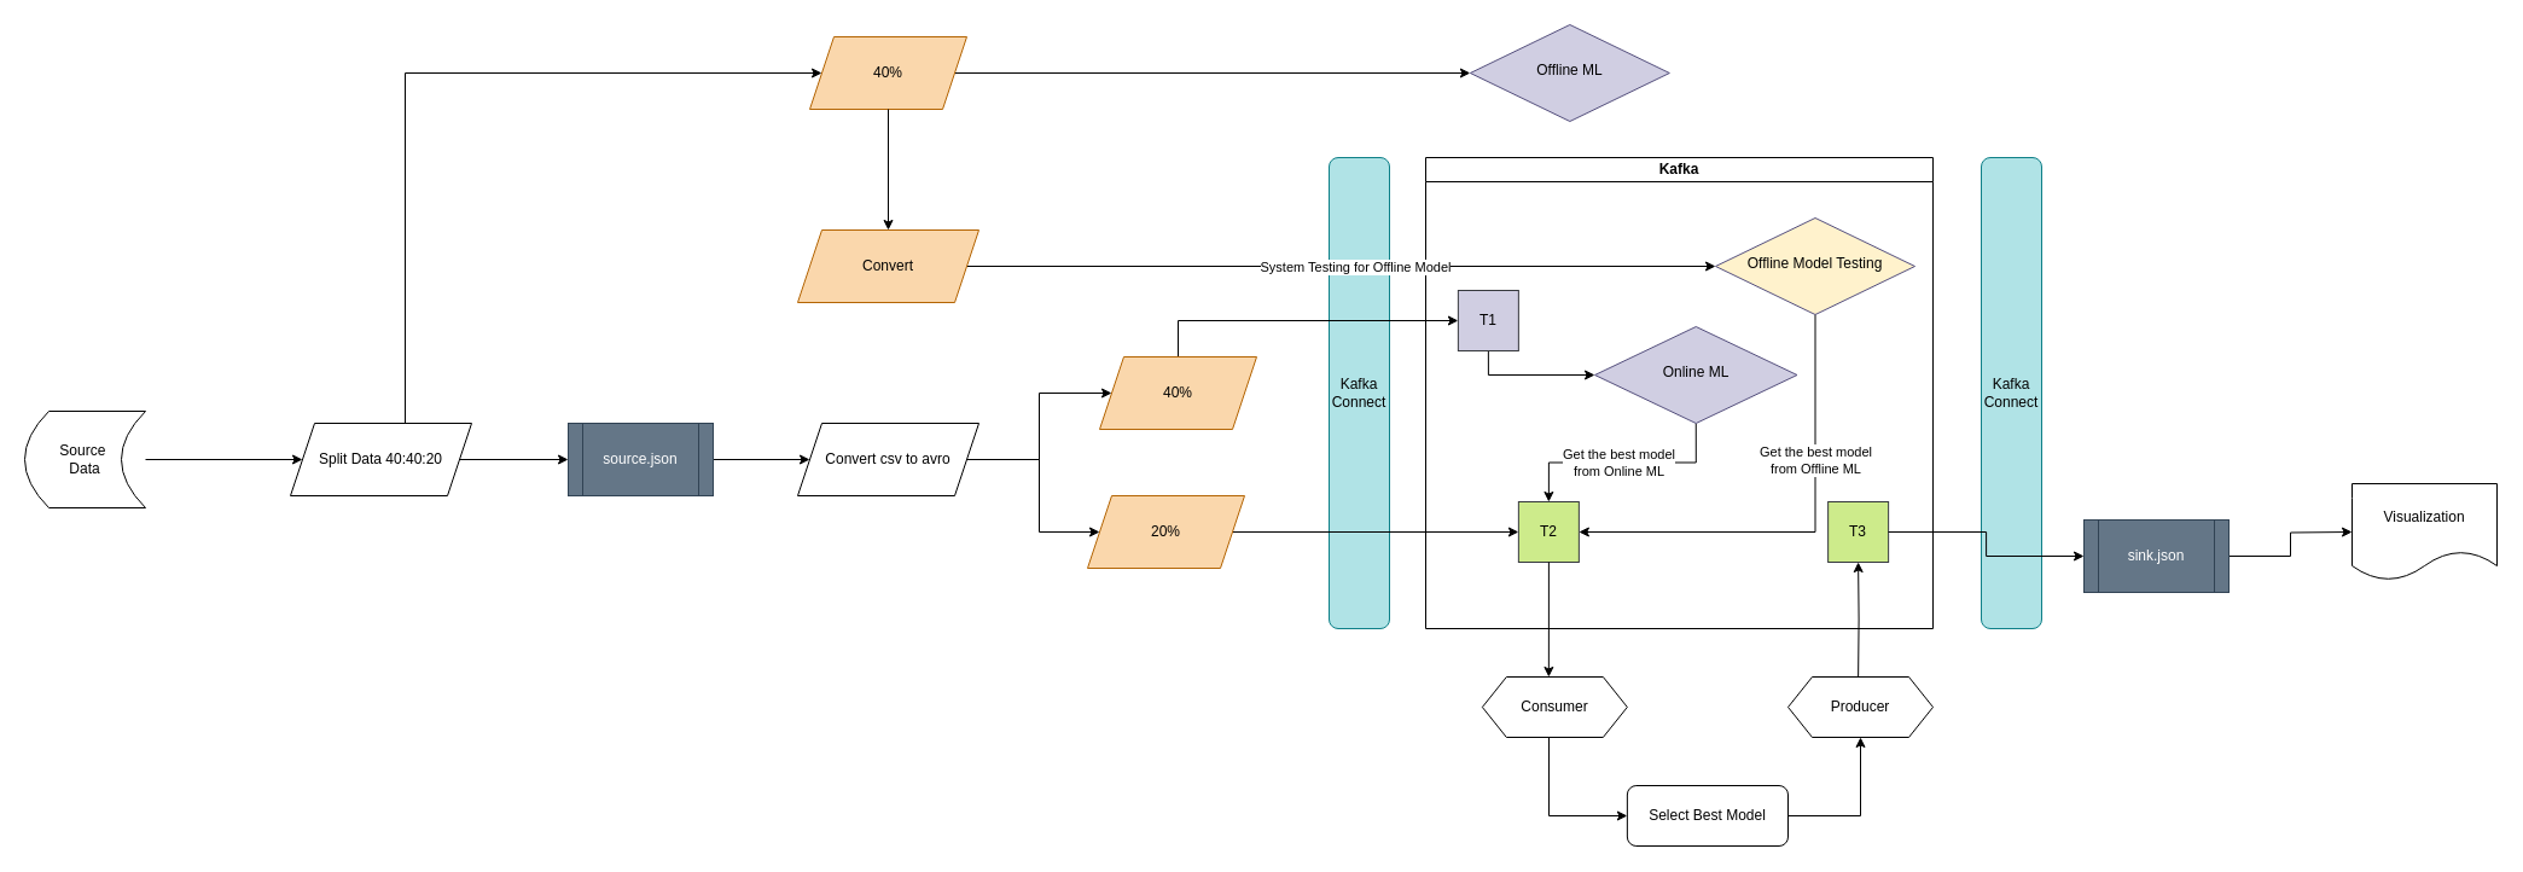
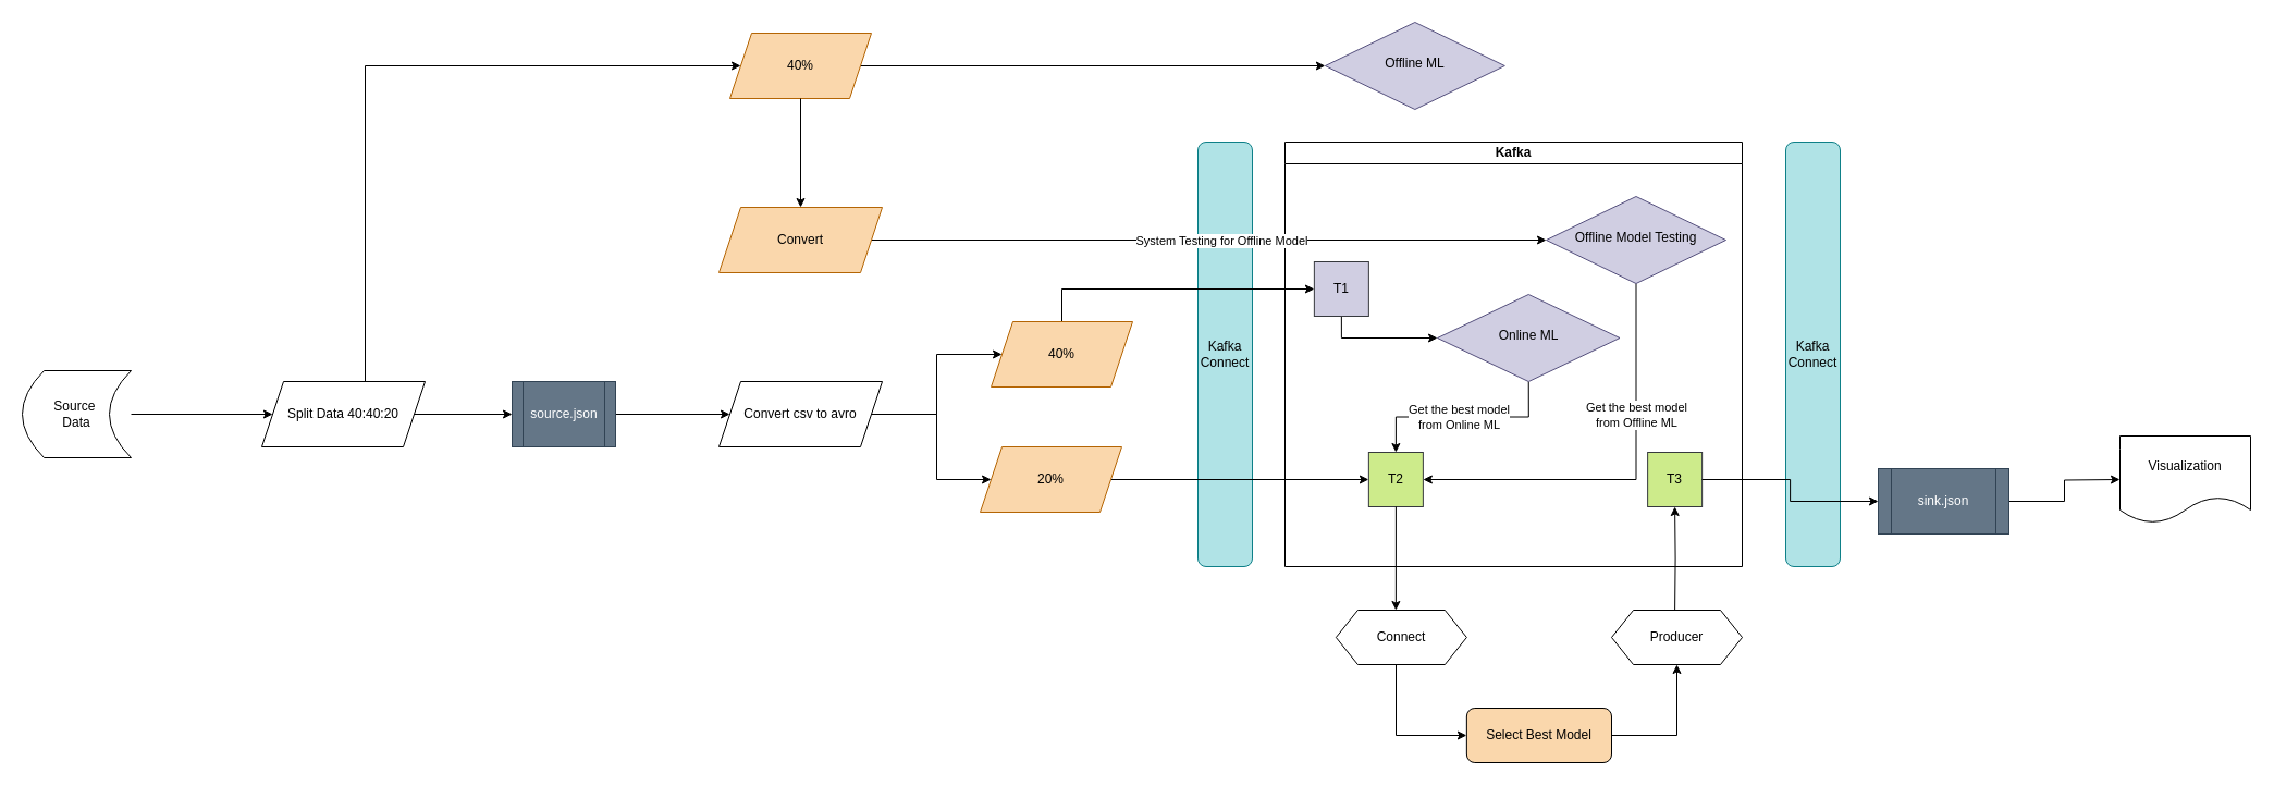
  <mxCell id="0" />
  <mxCell id="1" parent="0" />
  <mxCell id="2" value="Kafka" style="swimlane;whiteSpace=wrap;html=1;startSize=20;" vertex="1" parent="1"><mxGeometry x="1180" y="130" width="420" height="390" as="geometry"><mxRectangle x="200" y="130" width="140" height="30" as="alternateBounds" /></mxGeometry></mxCell>
  <mxCell id="3" value="T2" style="whiteSpace=wrap;html=1;aspect=fixed;fillColor=#cdeb8b;strokeColor=#36393d;" vertex="1" parent="2"><mxGeometry x="76.87" y="285" width="50" height="50" as="geometry" /></mxCell>
  <mxCell id="4" value="T3" style="whiteSpace=wrap;html=1;aspect=fixed;fillColor=#cdeb8b;strokeColor=#36393d;" vertex="1" parent="2"><mxGeometry x="333.12" y="285" width="50" height="50" as="geometry" /></mxCell>
  <mxCell id="5" style="edgeStyle=orthogonalEdgeStyle;rounded=0;orthogonalLoop=1;jettySize=auto;html=1;exitX=0.5;exitY=1;exitDx=0;exitDy=0;entryX=0.5;entryY=0;entryDx=0;entryDy=0;" edge="1" parent="2" source="7" target="3"><mxGeometry relative="1" as="geometry" /></mxCell>
  <mxCell id="6" value="Get the best model&lt;div&gt;from Online ML&lt;/div&gt;" style="edgeLabel;html=1;align=center;verticalAlign=middle;resizable=0;points=[];" vertex="1" connectable="0" parent="5"><mxGeometry x="0.041" relative="1" as="geometry"><mxPoint as="offset" /></mxGeometry></mxCell>
  <mxCell id="7" value="Online ML" style="rhombus;whiteSpace=wrap;html=1;shadow=0;fontFamily=Helvetica;fontSize=12;align=center;strokeWidth=1;spacing=6;spacingTop=-4;fillColor=#d0cee2;strokeColor=#56517e;" parent="2" vertex="1"><mxGeometry x="140" y="140" width="167.5" height="80" as="geometry" /></mxCell>
  <mxCell id="8" style="edgeStyle=orthogonalEdgeStyle;rounded=0;orthogonalLoop=1;jettySize=auto;html=1;exitX=0.5;exitY=1;exitDx=0;exitDy=0;entryX=1;entryY=0.5;entryDx=0;entryDy=0;" edge="1" parent="2" source="10" target="3"><mxGeometry relative="1" as="geometry" /></mxCell>
  <mxCell id="9" value="Get the best model&lt;div&gt;from Offline ML&lt;/div&gt;" style="edgeLabel;html=1;align=center;verticalAlign=middle;resizable=0;points=[];" vertex="1" connectable="0" parent="8"><mxGeometry x="-0.418" y="-1" relative="1" as="geometry"><mxPoint x="1" y="11" as="offset" /></mxGeometry></mxCell>
- <mxCell id="10" value="Offline Model Testing" style="rhombus;whiteSpace=wrap;html=1;shadow=0;fontFamily=Helvetica;fontSize=12;align=center;strokeWidth=1;spacing=6;spacingTop=-4;fillColor=#fff2cc;strokeColor=#56517e;" vertex="1" parent="2"><mxGeometry x="240" y="50" width="165" height="80" as="geometry" /></mxCell>
+ <mxCell id="10" value="Offline Model Testing" style="rhombus;whiteSpace=wrap;html=1;shadow=0;fontFamily=Helvetica;fontSize=12;align=center;strokeWidth=1;spacing=6;spacingTop=-4;fillColor=#d0cee2;strokeColor=#56517e;" vertex="1" parent="2"><mxGeometry x="240" y="50" width="165" height="80" as="geometry" /></mxCell>
  <mxCell id="11" style="edgeStyle=orthogonalEdgeStyle;rounded=0;orthogonalLoop=1;jettySize=auto;html=1;exitX=0.5;exitY=1;exitDx=0;exitDy=0;" edge="1" parent="2" source="12" target="7"><mxGeometry relative="1" as="geometry" /></mxCell>
  <mxCell id="12" value="T1" style="whiteSpace=wrap;html=1;aspect=fixed;fillColor=#d0cee2;strokeColor=#36393d;" vertex="1" parent="2"><mxGeometry x="26.87" y="110" width="50" height="50" as="geometry" /></mxCell>
  <mxCell id="13" value="Kafka Connect" style="rounded=1;whiteSpace=wrap;html=1;fontSize=12;glass=0;strokeWidth=1;shadow=0;direction=south;fillColor=#b0e3e6;strokeColor=#0e8088;" vertex="1" parent="1"><mxGeometry x="1640" y="130" width="50" height="390" as="geometry" /></mxCell>
  <mxCell id="14" style="edgeStyle=orthogonalEdgeStyle;rounded=0;orthogonalLoop=1;jettySize=auto;html=1;exitX=1;exitY=0.5;exitDx=0;exitDy=0;exitPerimeter=0;entryX=0;entryY=0.5;entryDx=0;entryDy=0;" edge="1" parent="1"><mxGeometry relative="1" as="geometry"><mxPoint x="1560" y="100" as="sourcePoint" /></mxGeometry></mxCell>
  <mxCell id="15" style="edgeStyle=orthogonalEdgeStyle;rounded=0;orthogonalLoop=1;jettySize=auto;html=1;entryX=0;entryY=0.5;entryDx=0;entryDy=0;" edge="1" parent="1" source="16" target="23"><mxGeometry relative="1" as="geometry" /></mxCell>
  <mxCell id="16" value="Source&amp;nbsp;&lt;div&gt;Data&lt;/div&gt;" style="shape=dataStorage;whiteSpace=wrap;html=1;fixedSize=1;" vertex="1" parent="1"><mxGeometry x="20" y="340" width="100" height="80" as="geometry" /></mxCell>
  <mxCell id="17" style="edgeStyle=orthogonalEdgeStyle;rounded=0;orthogonalLoop=1;jettySize=auto;html=1;exitX=1;exitY=0.5;exitDx=0;exitDy=0;entryX=0;entryY=0.5;entryDx=0;entryDy=0;" edge="1" parent="1" source="19" target="28"><mxGeometry relative="1" as="geometry" /></mxCell>
  <mxCell id="18" style="edgeStyle=orthogonalEdgeStyle;rounded=0;orthogonalLoop=1;jettySize=auto;html=1;exitX=1;exitY=0.5;exitDx=0;exitDy=0;entryX=0;entryY=0.5;entryDx=0;entryDy=0;" edge="1" parent="1" source="19" target="30"><mxGeometry relative="1" as="geometry"><Array as="points"><mxPoint x="860" y="380" /><mxPoint x="860" y="440" /></Array></mxGeometry></mxCell>
  <mxCell id="19" value="Convert csv to avro" style="shape=parallelogram;perimeter=parallelogramPerimeter;whiteSpace=wrap;html=1;fixedSize=1;" vertex="1" parent="1"><mxGeometry x="660" y="350" width="150" height="60" as="geometry" /></mxCell>
  <mxCell id="20" value="Kafka Connect" style="rounded=1;whiteSpace=wrap;html=1;fontSize=12;glass=0;strokeWidth=1;shadow=0;direction=south;fillColor=#b0e3e6;strokeColor=#0e8088;" vertex="1" parent="1"><mxGeometry x="1100" y="130" width="50" height="390" as="geometry" /></mxCell>
  <mxCell id="21" style="edgeStyle=orthogonalEdgeStyle;rounded=0;orthogonalLoop=1;jettySize=auto;html=1;exitX=0.5;exitY=0;exitDx=0;exitDy=0;entryX=0;entryY=0.5;entryDx=0;entryDy=0;" edge="1" parent="1" source="23" target="25"><mxGeometry relative="1" as="geometry"><Array as="points"><mxPoint x="335" y="60" /></Array></mxGeometry></mxCell>
  <mxCell id="22" value="" style="edgeStyle=orthogonalEdgeStyle;rounded=0;orthogonalLoop=1;jettySize=auto;html=1;" edge="1" parent="1" source="40" target="19"><mxGeometry relative="1" as="geometry" /></mxCell>
  <mxCell id="23" value="Split Data 40:40:20" style="shape=parallelogram;perimeter=parallelogramPerimeter;whiteSpace=wrap;html=1;fixedSize=1;" vertex="1" parent="1"><mxGeometry x="240" y="350" width="150" height="60" as="geometry" /></mxCell>
  <mxCell id="24" style="edgeStyle=orthogonalEdgeStyle;rounded=0;orthogonalLoop=1;jettySize=auto;html=1;exitX=1;exitY=0.5;exitDx=0;exitDy=0;entryX=0;entryY=0.5;entryDx=0;entryDy=0;" edge="1" parent="1" source="25" target="26"><mxGeometry relative="1" as="geometry" /></mxCell>
  <mxCell id="25" value="40%" style="shape=parallelogram;perimeter=parallelogramPerimeter;whiteSpace=wrap;html=1;fixedSize=1;fillColor=#fad7ac;strokeColor=#b46504;" vertex="1" parent="1"><mxGeometry x="670" y="30" width="130" height="60" as="geometry" /></mxCell>
  <mxCell id="26" value="Offline ML" style="rhombus;whiteSpace=wrap;html=1;shadow=0;fontFamily=Helvetica;fontSize=12;align=center;strokeWidth=1;spacing=6;spacingTop=-4;fillColor=#d0cee2;strokeColor=#56517e;" vertex="1" parent="1"><mxGeometry x="1216.87" y="20" width="165" height="80" as="geometry" /></mxCell>
  <mxCell id="27" style="edgeStyle=orthogonalEdgeStyle;rounded=0;orthogonalLoop=1;jettySize=auto;html=1;exitX=0.5;exitY=0;exitDx=0;exitDy=0;entryX=0;entryY=0.5;entryDx=0;entryDy=0;" edge="1" parent="1" source="28" target="12"><mxGeometry relative="1" as="geometry" /></mxCell>
  <mxCell id="28" value="40%" style="shape=parallelogram;perimeter=parallelogramPerimeter;whiteSpace=wrap;html=1;fixedSize=1;fillColor=#fad7ac;strokeColor=#b46504;" vertex="1" parent="1"><mxGeometry x="910" y="295" width="130" height="60" as="geometry" /></mxCell>
  <mxCell id="29" style="edgeStyle=orthogonalEdgeStyle;rounded=0;orthogonalLoop=1;jettySize=auto;html=1;exitX=1;exitY=0.5;exitDx=0;exitDy=0;entryX=0;entryY=0.5;entryDx=0;entryDy=0;" edge="1" parent="1" source="30" target="3"><mxGeometry relative="1" as="geometry" /></mxCell>
  <mxCell id="30" value="20%" style="shape=parallelogram;perimeter=parallelogramPerimeter;whiteSpace=wrap;html=1;fixedSize=1;fillColor=#fad7ac;strokeColor=#b46504;" vertex="1" parent="1"><mxGeometry x="900" y="410" width="130" height="60" as="geometry" /></mxCell>
  <mxCell id="31" style="edgeStyle=orthogonalEdgeStyle;rounded=0;orthogonalLoop=1;jettySize=auto;html=1;exitX=0.5;exitY=0;exitDx=0;exitDy=0;entryX=0.5;entryY=1;entryDx=0;entryDy=0;" edge="1" parent="1" target="4"><mxGeometry relative="1" as="geometry"><mxPoint x="1538.12" y="560" as="sourcePoint" /></mxGeometry></mxCell>
- <mxCell id="32" value="Select Best Model" style="rounded=1;whiteSpace=wrap;html=1;fontSize=12;glass=0;strokeWidth=1;shadow=0;direction=south;" parent="1" vertex="1"><mxGeometry x="1346.87" y="650" width="133.13" height="50" as="geometry" /></mxCell>
+ <mxCell id="32" value="Select Best Model" style="rounded=1;whiteSpace=wrap;html=1;fontSize=12;glass=0;strokeWidth=1;shadow=0;direction=south;fillColor=#fad7ac;" parent="1" vertex="1"><mxGeometry x="1346.87" y="650" width="133.13" height="50" as="geometry" /></mxCell>
  <mxCell id="33" style="edgeStyle=orthogonalEdgeStyle;rounded=0;orthogonalLoop=1;jettySize=auto;html=1;exitX=0.5;exitY=1;exitDx=0;exitDy=0;entryX=0.5;entryY=1;entryDx=0;entryDy=0;" edge="1" parent="1" source="45" target="32"><mxGeometry relative="1" as="geometry"><mxPoint x="1281.87" y="620" as="sourcePoint" /><Array as="points"><mxPoint x="1282" y="610" /><mxPoint x="1282" y="675" /></Array></mxGeometry></mxCell>
  <mxCell id="34" style="edgeStyle=orthogonalEdgeStyle;rounded=0;orthogonalLoop=1;jettySize=auto;html=1;exitX=1;exitY=0.5;exitDx=0;exitDy=0;entryX=0;entryY=0.5;entryDx=0;entryDy=0;" edge="1" parent="1" source="38"><mxGeometry relative="1" as="geometry"><mxPoint x="1947" y="440" as="targetPoint" /></mxGeometry></mxCell>
  <mxCell id="35" value="" style="edgeStyle=orthogonalEdgeStyle;rounded=0;orthogonalLoop=1;jettySize=auto;html=1;exitX=0.5;exitY=0;exitDx=0;exitDy=0;entryX=0.5;entryY=1;entryDx=0;entryDy=0;" edge="1" parent="1" source="32" target="46"><mxGeometry relative="1" as="geometry"><mxPoint x="1451.87" y="675" as="sourcePoint" /><mxPoint x="1538.12" y="620" as="targetPoint" /></mxGeometry></mxCell>
  <mxCell id="36" value="" style="edgeStyle=orthogonalEdgeStyle;rounded=0;orthogonalLoop=1;jettySize=auto;html=1;" edge="1" parent="1" source="3"><mxGeometry relative="1" as="geometry"><mxPoint x="1281.87" y="560" as="targetPoint" /></mxGeometry></mxCell>
  <mxCell id="37" value="" style="edgeStyle=orthogonalEdgeStyle;rounded=0;orthogonalLoop=1;jettySize=auto;html=1;exitX=1;exitY=0.5;exitDx=0;exitDy=0;entryX=0;entryY=0.5;entryDx=0;entryDy=0;" edge="1" parent="1" source="4" target="38"><mxGeometry relative="1" as="geometry"><mxPoint x="1563" y="440" as="sourcePoint" /><mxPoint x="2100" y="440" as="targetPoint" /></mxGeometry></mxCell>
  <mxCell id="38" value="sink.json" style="shape=process;whiteSpace=wrap;html=1;backgroundOutline=1;fillColor=#647687;fontColor=#ffffff;strokeColor=#314354;" vertex="1" parent="1"><mxGeometry x="1725" y="430" width="120" height="60" as="geometry" /></mxCell>
  <mxCell id="39" value="" style="edgeStyle=orthogonalEdgeStyle;rounded=0;orthogonalLoop=1;jettySize=auto;html=1;" edge="1" parent="1" source="23" target="40"><mxGeometry relative="1" as="geometry"><mxPoint x="380" y="380" as="sourcePoint" /><mxPoint x="687" y="380" as="targetPoint" /></mxGeometry></mxCell>
- <mxCell id="40" value="source.json" style="shape=process;whiteSpace=wrap;html=1;backgroundOutline=1;fillColor=#647687;fontColor=#ffffff;strokeColor=#314354;" vertex="1" parent="1"><mxGeometry x="470" y="350" width="120" height="60" as="geometry" /></mxCell>
+ <mxCell id="40" value="source.json" style="shape=process;whiteSpace=wrap;html=1;backgroundOutline=1;fillColor=#647687;fontColor=#ffffff;strokeColor=#314354;" vertex="1" parent="1"><mxGeometry x="470" y="350" width="95" height="60" as="geometry" /></mxCell>
  <mxCell id="41" style="edgeStyle=orthogonalEdgeStyle;rounded=0;orthogonalLoop=1;jettySize=auto;html=1;exitX=1;exitY=0.5;exitDx=0;exitDy=0;entryX=0;entryY=0.5;entryDx=0;entryDy=0;" edge="1" parent="1" source="43" target="10"><mxGeometry relative="1" as="geometry" /></mxCell>
  <mxCell id="42" value="System Testing for Offline Model" style="edgeLabel;html=1;align=center;verticalAlign=middle;resizable=0;points=[];" vertex="1" connectable="0" parent="41"><mxGeometry x="0.634" y="2" relative="1" as="geometry"><mxPoint x="-186" y="2" as="offset" /></mxGeometry></mxCell>
  <mxCell id="43" value="Convert" style="shape=parallelogram;perimeter=parallelogramPerimeter;whiteSpace=wrap;html=1;fixedSize=1;fillColor=#fad7ac;strokeColor=#b46504;" vertex="1" parent="1"><mxGeometry x="660" y="190" width="150" height="60" as="geometry" /></mxCell>
  <mxCell id="44" style="edgeStyle=orthogonalEdgeStyle;rounded=0;orthogonalLoop=1;jettySize=auto;html=1;exitX=0.5;exitY=1;exitDx=0;exitDy=0;entryX=0.5;entryY=0;entryDx=0;entryDy=0;" edge="1" parent="1" source="25" target="43"><mxGeometry relative="1" as="geometry" /></mxCell>
- <mxCell id="45" value="Consumer" style="shape=hexagon;perimeter=hexagonPerimeter2;whiteSpace=wrap;html=1;fixedSize=1;" vertex="1" parent="1"><mxGeometry x="1226.87" y="560" width="120" height="50" as="geometry" /></mxCell>
+ <mxCell id="45" value="Connect" style="shape=hexagon;perimeter=hexagonPerimeter2;whiteSpace=wrap;html=1;fixedSize=1;" vertex="1" parent="1"><mxGeometry x="1226.87" y="560" width="120" height="50" as="geometry" /></mxCell>
  <mxCell id="46" value="Producer" style="shape=hexagon;perimeter=hexagonPerimeter2;whiteSpace=wrap;html=1;fixedSize=1;" vertex="1" parent="1"><mxGeometry x="1480" y="560" width="120" height="50" as="geometry" /></mxCell>
  <mxCell id="47" value="Visualization" style="shape=document;whiteSpace=wrap;html=1;boundedLbl=1;" vertex="1" parent="1"><mxGeometry x="1947" y="400" width="120" height="80" as="geometry" /></mxCell>
